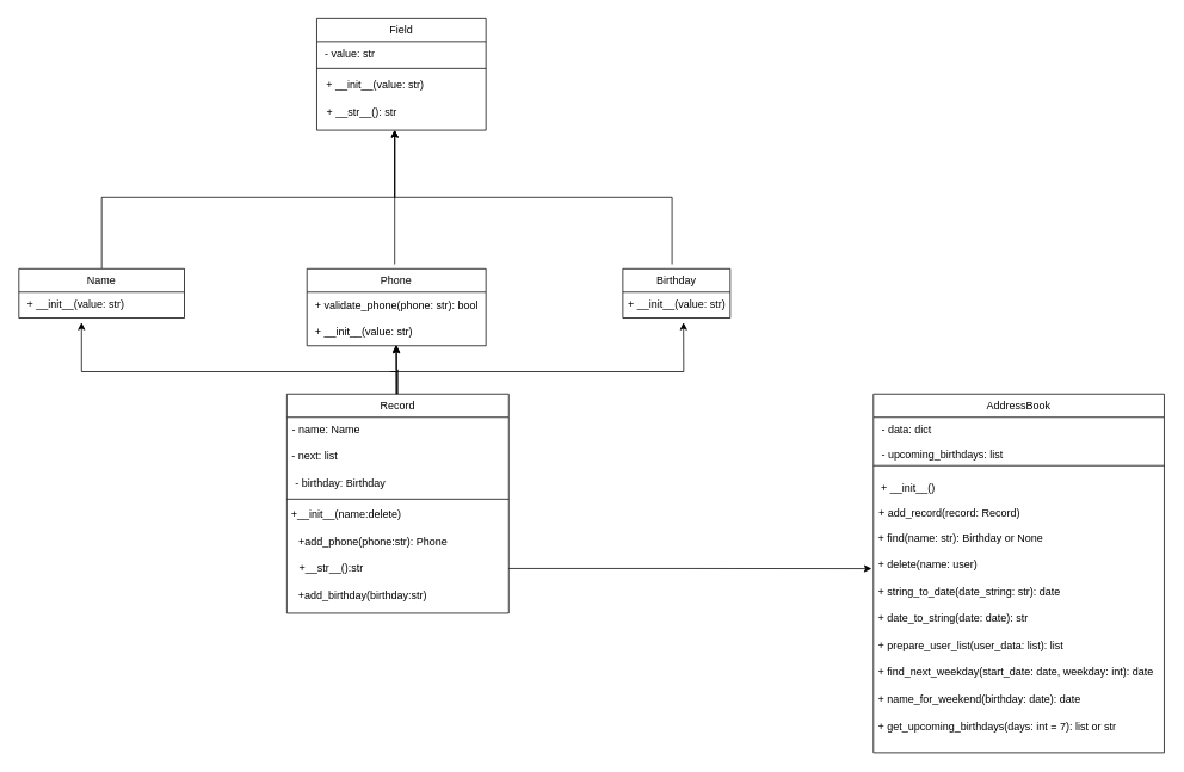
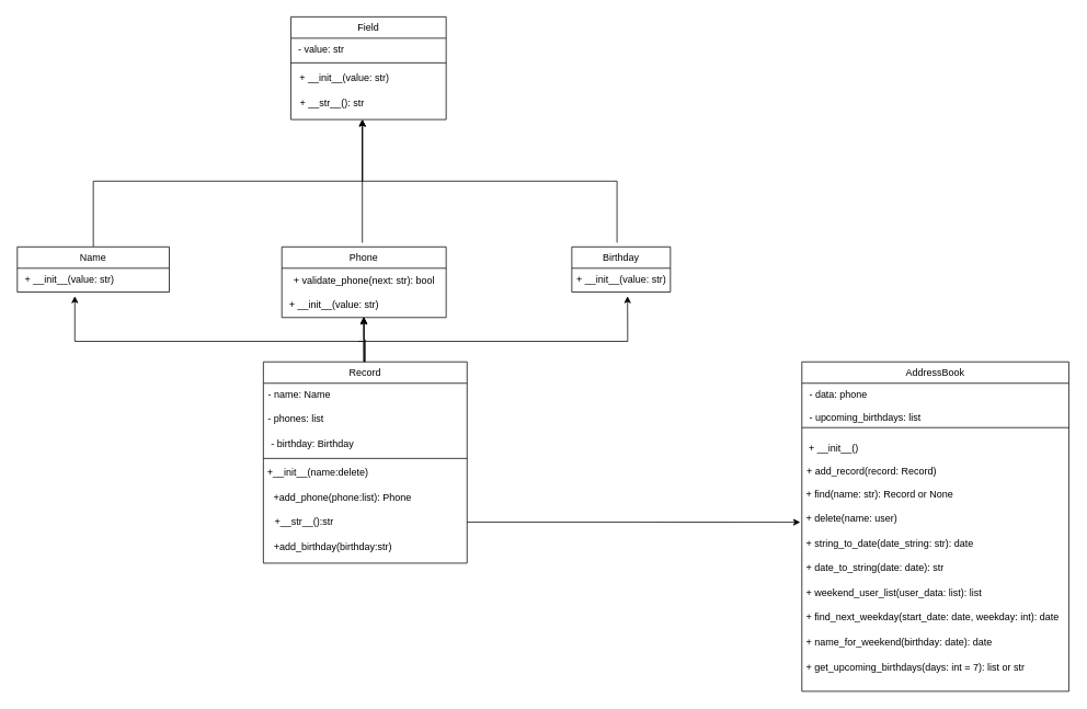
  <mxCell id="0" />
  <mxCell id="1" parent="0" />
  <mxCell id="2" value="AddressBook" style="swimlane;fontStyle=0;align=center;verticalAlign=top;childLayout=stackLayout;horizontal=1;startSize=26;horizontalStack=0;resizeParent=1;resizeLast=0;collapsible=1;marginBottom=0;rounded=0;shadow=0;strokeWidth=1;labelBackgroundColor=none;" vertex="1" parent="1"><mxGeometry x="975" y="440" width="325" height="401" as="geometry"><mxRectangle x="340" y="380" width="170" height="26" as="alternateBounds" /></mxGeometry></mxCell>
- <mxCell id="3" value=" - data: dict&#10;&#10; - upcoming_birthdays: list&#10;" style="text;align=left;verticalAlign=top;spacingLeft=4;spacingRight=4;overflow=hidden;rotatable=0;points=[[0,0.5],[1,0.5]];portConstraint=eastwest;labelBackgroundColor=none;" vertex="1" parent="2"><mxGeometry y="26" width="325" height="44" as="geometry" /></mxCell>
+ <mxCell id="3" value=" - data: phone&#10;&#10; - upcoming_birthdays: list&#10;" style="text;align=left;verticalAlign=top;spacingLeft=4;spacingRight=4;overflow=hidden;rotatable=0;points=[[0,0.5],[1,0.5]];portConstraint=eastwest;labelBackgroundColor=none;" vertex="1" parent="2"><mxGeometry y="26" width="325" height="44" as="geometry" /></mxCell>
  <mxCell id="4" value="" style="line;html=1;strokeWidth=1;align=left;verticalAlign=middle;spacingTop=-1;spacingLeft=3;spacingRight=3;rotatable=0;labelPosition=right;points=[];portConstraint=eastwest;labelBackgroundColor=none;" vertex="1" parent="2"><mxGeometry y="70" width="325" height="20" as="geometry" /></mxCell>
  <mxCell id="5" value="&amp;nbsp; + __init__()" style="text;html=1;align=left;verticalAlign=middle;resizable=0;points=[];autosize=1;strokeColor=none;fillColor=none;labelBackgroundColor=none;" vertex="1" parent="2"><mxGeometry y="90" width="325" height="30" as="geometry" /></mxCell>
  <mxCell id="6" value="+ add_record(record: Record)" style="text;align=left;verticalAlign=top;spacingLeft=4;spacingRight=4;overflow=hidden;rotatable=0;points=[[0,0.5],[1,0.5]];portConstraint=eastwest;labelBackgroundColor=none;" vertex="1" parent="2"><mxGeometry y="120" width="325" height="26" as="geometry" /></mxCell>
- <mxCell id="7" value="&amp;nbsp;+ find(name: str): Birthday or None" style="text;html=1;align=left;verticalAlign=middle;resizable=0;points=[];autosize=1;strokeColor=none;fillColor=none;labelBackgroundColor=none;" vertex="1" parent="2"><mxGeometry y="146" width="325" height="30" as="geometry" /></mxCell>
+ <mxCell id="7" value="&amp;nbsp;+ find(name: str): Record or None" style="text;html=1;align=left;verticalAlign=middle;resizable=0;points=[];autosize=1;strokeColor=none;fillColor=none;labelBackgroundColor=none;" vertex="1" parent="2"><mxGeometry y="146" width="325" height="30" as="geometry" /></mxCell>
  <mxCell id="8" value="&amp;nbsp;+ delete(name: user)" style="text;html=1;align=left;verticalAlign=middle;resizable=0;points=[];autosize=1;strokeColor=none;fillColor=none;labelBackgroundColor=none;" vertex="1" parent="2"><mxGeometry y="176" width="325" height="30" as="geometry" /></mxCell>
  <mxCell id="9" value="&amp;nbsp;+ string_to_date(date_string: str): date" style="text;html=1;align=left;verticalAlign=middle;resizable=0;points=[];autosize=1;strokeColor=none;fillColor=none;labelBackgroundColor=none;" vertex="1" parent="2"><mxGeometry y="206" width="325" height="30" as="geometry" /></mxCell>
  <mxCell id="10" value="&amp;nbsp;+ date_to_string(date: date): str" style="text;html=1;align=left;verticalAlign=middle;resizable=0;points=[];autosize=1;strokeColor=none;fillColor=none;labelBackgroundColor=none;" vertex="1" parent="2"><mxGeometry y="236" width="325" height="30" as="geometry" /></mxCell>
- <mxCell id="11" value="&amp;nbsp;+ prepare_user_list(user_data: list): list" style="text;html=1;align=left;verticalAlign=middle;resizable=0;points=[];autosize=1;strokeColor=none;fillColor=none;labelBackgroundColor=none;" vertex="1" parent="2"><mxGeometry y="266" width="325" height="30" as="geometry" /></mxCell>
+ <mxCell id="11" value="&amp;nbsp;+ weekend_user_list(user_data: list): list" style="text;html=1;align=left;verticalAlign=middle;resizable=0;points=[];autosize=1;strokeColor=none;fillColor=none;labelBackgroundColor=none;" vertex="1" parent="2"><mxGeometry y="266" width="325" height="30" as="geometry" /></mxCell>
  <mxCell id="12" value="&amp;nbsp;+ find_next_weekday(start_date: date, weekday: int): date" style="text;html=1;align=left;verticalAlign=middle;resizable=0;points=[];autosize=1;strokeColor=none;fillColor=none;labelBackgroundColor=none;" vertex="1" parent="2"><mxGeometry y="296" width="325" height="30" as="geometry" /></mxCell>
  <mxCell id="13" value="&amp;nbsp;+ name_for_weekend(birthday: date): date" style="text;html=1;align=left;verticalAlign=middle;resizable=0;points=[];autosize=1;strokeColor=none;fillColor=none;labelBackgroundColor=none;" vertex="1" parent="2"><mxGeometry y="326" width="325" height="30" as="geometry" /></mxCell>
  <mxCell id="14" value="&amp;nbsp;+ get_upcoming_birthdays(days: int = 7): list or str&lt;div style=&quot;padding: 0px; margin: 0px;&quot;&gt;&lt;br style=&quot;padding: 0px; margin: 0px;&quot;&gt;&lt;/div&gt;" style="text;html=1;align=left;verticalAlign=middle;resizable=0;points=[];autosize=1;strokeColor=none;fillColor=none;labelBackgroundColor=none;" vertex="1" parent="2"><mxGeometry y="356" width="325" height="45" as="geometry" /></mxCell>
  <mxCell id="15" style="rounded=0;orthogonalLoop=1;jettySize=auto;html=1;exitX=0.5;exitY=0;exitDx=0;exitDy=0;edgeStyle=elbowEdgeStyle;elbow=vertical;" edge="1" parent="1"><mxGeometry relative="1" as="geometry"><mxPoint x="440" y="145" as="targetPoint" /><mxPoint x="750" y="295" as="sourcePoint" /></mxGeometry></mxCell>
  <mxCell id="16" value="Birthday" style="swimlane;fontStyle=0;align=center;verticalAlign=top;childLayout=stackLayout;horizontal=1;startSize=26;horizontalStack=0;resizeParent=1;resizeLast=0;collapsible=1;marginBottom=0;rounded=0;shadow=0;strokeWidth=1;labelBackgroundColor=none;" vertex="1" parent="1"><mxGeometry x="695" y="300" width="120" height="55" as="geometry"><mxRectangle x="550" y="140" width="160" height="26" as="alternateBounds" /></mxGeometry></mxCell>
  <mxCell id="17" value="+ __init__(value: str)" style="text;align=left;verticalAlign=top;spacingLeft=4;spacingRight=4;overflow=hidden;rotatable=0;points=[[0,0.5],[1,0.5]];portConstraint=eastwest;labelBackgroundColor=none;" vertex="1" parent="16"><mxGeometry y="26" width="120" height="29" as="geometry" /></mxCell>
  <mxCell id="18" style="edgeStyle=orthogonalEdgeStyle;rounded=0;orthogonalLoop=1;jettySize=auto;html=1;" edge="1" parent="1"><mxGeometry relative="1" as="geometry"><mxPoint x="440" y="145" as="targetPoint" /><mxPoint x="440" y="295" as="sourcePoint" /></mxGeometry></mxCell>
  <mxCell id="19" value="Phone" style="swimlane;fontStyle=0;align=center;verticalAlign=top;childLayout=stackLayout;horizontal=1;startSize=26;horizontalStack=0;resizeParent=1;resizeLast=0;collapsible=1;marginBottom=0;rounded=0;shadow=0;strokeWidth=1;labelBackgroundColor=none;" vertex="1" parent="1"><mxGeometry x="342" y="300" width="200" height="86" as="geometry"><mxRectangle x="340" y="380" width="170" height="26" as="alternateBounds" /></mxGeometry></mxCell>
- <mxCell id="20" value="+ validate_phone(phone: str): bool" style="text;html=1;align=center;verticalAlign=middle;resizable=0;points=[];autosize=1;strokeColor=none;fillColor=none;labelBackgroundColor=none;" vertex="1" parent="19"><mxGeometry y="26" width="200" height="30" as="geometry" /></mxCell>
+ <mxCell id="20" value="+ validate_phone(next: str): bool" style="text;html=1;align=center;verticalAlign=middle;resizable=0;points=[];autosize=1;strokeColor=none;fillColor=none;labelBackgroundColor=none;" vertex="1" parent="19"><mxGeometry y="26" width="200" height="30" as="geometry" /></mxCell>
  <mxCell id="21" value="+ __init__(value: str)&amp;nbsp; &amp;nbsp; &amp;nbsp; &amp;nbsp; &amp;nbsp; &amp;nbsp; &amp;nbsp; &amp;nbsp; &amp;nbsp; &amp;nbsp; &amp;nbsp;&amp;nbsp;" style="text;html=1;align=center;verticalAlign=middle;resizable=0;points=[];autosize=1;strokeColor=none;fillColor=none;labelBackgroundColor=none;" vertex="1" parent="19"><mxGeometry y="56" width="200" height="30" as="geometry" /></mxCell>
  <mxCell id="22" style="rounded=0;orthogonalLoop=1;jettySize=auto;html=1;entryX=0.565;entryY=1.172;entryDx=0;entryDy=0;entryPerimeter=0;" edge="1" parent="1" target="17"><mxGeometry relative="1" as="geometry"><mxPoint x="770" y="410" as="targetPoint" /><mxPoint x="435" y="415" as="sourcePoint" /><Array as="points"><mxPoint x="763" y="415" /></Array></mxGeometry></mxCell>
  <mxCell id="23" style="edgeStyle=orthogonalEdgeStyle;rounded=0;orthogonalLoop=1;jettySize=auto;html=1;exitX=0.5;exitY=0;exitDx=0;exitDy=0;" edge="1" parent="1" source="26"><mxGeometry relative="1" as="geometry"><mxPoint x="90" y="360" as="targetPoint" /><Array as="points"><mxPoint x="442" y="415" /><mxPoint x="90" y="415" /></Array></mxGeometry></mxCell>
  <mxCell id="24" value="" style="edgeStyle=orthogonalEdgeStyle;rounded=0;orthogonalLoop=1;jettySize=auto;html=1;" edge="1" parent="1" source="26" target="21"><mxGeometry relative="1" as="geometry"><Array as="points"><mxPoint x="442" y="415" /><mxPoint x="442" y="415" /></Array></mxGeometry></mxCell>
  <mxCell id="25" value="" style="edgeStyle=orthogonalEdgeStyle;rounded=0;orthogonalLoop=1;jettySize=auto;html=1;" edge="1" parent="1" source="26" target="21"><mxGeometry relative="1" as="geometry" /></mxCell>
  <mxCell id="26" value="Record" style="swimlane;fontStyle=0;align=center;verticalAlign=top;childLayout=stackLayout;horizontal=1;startSize=26;horizontalStack=0;resizeParent=1;resizeLast=0;collapsible=1;marginBottom=0;rounded=0;shadow=0;strokeWidth=1;labelBackgroundColor=none;" vertex="1" parent="1"><mxGeometry x="319.5" y="440" width="248" height="245" as="geometry"><mxRectangle x="340" y="380" width="170" height="26" as="alternateBounds" /></mxGeometry></mxCell>
  <mxCell id="27" value="- name: Name" style="text;align=left;verticalAlign=top;spacingLeft=4;spacingRight=4;overflow=hidden;rotatable=0;points=[[0,0.5],[1,0.5]];portConstraint=eastwest;labelBackgroundColor=none;" vertex="1" parent="26"><mxGeometry y="26" width="248" height="29" as="geometry" /></mxCell>
- <mxCell id="28" value="&amp;nbsp;- next: list" style="text;html=1;align=left;verticalAlign=middle;resizable=0;points=[];autosize=1;strokeColor=none;fillColor=none;labelBackgroundColor=none;" vertex="1" parent="26"><mxGeometry y="55" width="248" height="30" as="geometry" /></mxCell>
+ <mxCell id="28" value="&amp;nbsp;- phones: list" style="text;html=1;align=left;verticalAlign=middle;resizable=0;points=[];autosize=1;strokeColor=none;fillColor=none;labelBackgroundColor=none;" vertex="1" parent="26"><mxGeometry y="55" width="248" height="30" as="geometry" /></mxCell>
  <mxCell id="29" value="- birthday: Birthday&amp;nbsp; &amp;nbsp; &amp;nbsp; &amp;nbsp; &amp;nbsp; &amp;nbsp; &amp;nbsp; &amp;nbsp; &amp;nbsp; &amp;nbsp; &amp;nbsp; &amp;nbsp; &amp;nbsp; &amp;nbsp; &amp;nbsp; &amp;nbsp; &amp;nbsp; &amp;nbsp; &amp;nbsp; &amp;nbsp;" style="text;html=1;align=center;verticalAlign=middle;resizable=0;points=[];autosize=1;strokeColor=none;fillColor=none;labelBackgroundColor=none;" vertex="1" parent="26"><mxGeometry y="85" width="248" height="30" as="geometry" /></mxCell>
  <mxCell id="30" value="" style="line;html=1;strokeWidth=1;align=left;verticalAlign=middle;spacingTop=-1;spacingLeft=3;spacingRight=3;rotatable=0;labelPosition=right;points=[];portConstraint=eastwest;labelBackgroundColor=none;" vertex="1" parent="26"><mxGeometry y="115" width="248" height="5" as="geometry" /></mxCell>
  <mxCell id="31" value="+__init__(name:delete)&amp;nbsp; &amp;nbsp; &amp;nbsp; &amp;nbsp; &amp;nbsp; &amp;nbsp; &amp;nbsp; &amp;nbsp; &amp;nbsp; &amp;nbsp; &amp;nbsp; &amp;nbsp; &amp;nbsp; &amp;nbsp; &amp;nbsp; &amp;nbsp; &amp;nbsp; &amp;nbsp;" style="text;html=1;align=center;verticalAlign=middle;resizable=0;points=[];autosize=1;strokeColor=none;fillColor=none;labelBackgroundColor=none;" vertex="1" parent="26"><mxGeometry y="120" width="248" height="30" as="geometry" /></mxCell>
- <mxCell id="32" value="+add_phone(phone:str): Phone&amp;nbsp; &amp;nbsp; &amp;nbsp; &amp;nbsp; &amp;nbsp; &amp;nbsp; &amp;nbsp; &amp;nbsp; &amp;nbsp;" style="text;html=1;align=center;verticalAlign=middle;resizable=0;points=[];autosize=1;strokeColor=none;fillColor=none;labelBackgroundColor=none;" vertex="1" parent="26"><mxGeometry y="150" width="248" height="30" as="geometry" /></mxCell>
+ <mxCell id="32" value="+add_phone(phone:list): Phone&amp;nbsp; &amp;nbsp; &amp;nbsp; &amp;nbsp; &amp;nbsp; &amp;nbsp; &amp;nbsp; &amp;nbsp; &amp;nbsp;" style="text;html=1;align=center;verticalAlign=middle;resizable=0;points=[];autosize=1;strokeColor=none;fillColor=none;labelBackgroundColor=none;" vertex="1" parent="26"><mxGeometry y="150" width="248" height="30" as="geometry" /></mxCell>
  <mxCell id="33" value="+__str__():str&amp;nbsp; &amp;nbsp; &amp;nbsp; &amp;nbsp; &amp;nbsp; &amp;nbsp; &amp;nbsp; &amp;nbsp; &amp;nbsp; &amp;nbsp; &amp;nbsp; &amp;nbsp; &amp;nbsp; &amp;nbsp; &amp;nbsp; &amp;nbsp; &amp;nbsp; &amp;nbsp; &amp;nbsp; &amp;nbsp; &amp;nbsp; &amp;nbsp; &amp;nbsp;" style="text;html=1;align=center;verticalAlign=middle;resizable=0;points=[];autosize=1;strokeColor=none;fillColor=none;labelBackgroundColor=none;" vertex="1" parent="26"><mxGeometry y="180" width="248" height="30" as="geometry" /></mxCell>
  <mxCell id="34" value="+add_birthday(birthday:str)&amp;nbsp; &amp;nbsp; &amp;nbsp; &amp;nbsp; &amp;nbsp; &amp;nbsp; &amp;nbsp; &amp;nbsp; &amp;nbsp; &amp;nbsp; &amp;nbsp; &amp;nbsp;&amp;nbsp;" style="text;html=1;align=center;verticalAlign=middle;resizable=0;points=[];autosize=1;strokeColor=none;fillColor=none;labelBackgroundColor=none;" vertex="1" parent="26"><mxGeometry y="210" width="248" height="30" as="geometry" /></mxCell>
  <mxCell id="35" style="rounded=0;orthogonalLoop=1;jettySize=auto;html=1;elbow=vertical;edgeStyle=elbowEdgeStyle;" edge="1" parent="1" source="36"><mxGeometry relative="1" as="geometry"><mxPoint x="440" y="145" as="targetPoint" /><Array as="points"><mxPoint x="425" y="220" /><mxPoint x="325" y="230" /><mxPoint x="440" y="155" /><mxPoint x="435" y="230" /></Array></mxGeometry></mxCell>
  <mxCell id="36" value="Name" style="swimlane;fontStyle=0;align=center;verticalAlign=top;childLayout=stackLayout;horizontal=1;startSize=26;horizontalStack=0;resizeParent=1;resizeLast=0;collapsible=1;marginBottom=0;rounded=0;shadow=0;strokeWidth=1;labelBackgroundColor=none;" vertex="1" parent="1"><mxGeometry x="20" y="300" width="185" height="55" as="geometry"><mxRectangle x="340" y="380" width="170" height="26" as="alternateBounds" /></mxGeometry></mxCell>
  <mxCell id="37" value=" + __init__(value: str)" style="text;align=left;verticalAlign=top;spacingLeft=4;spacingRight=4;overflow=hidden;rotatable=0;points=[[0,0.5],[1,0.5]];portConstraint=eastwest;labelBackgroundColor=none;" vertex="1" parent="36"><mxGeometry y="26" width="185" height="26" as="geometry" /></mxCell>
  <mxCell id="38" value="Field" style="swimlane;fontStyle=0;align=center;verticalAlign=top;childLayout=stackLayout;horizontal=1;startSize=26;horizontalStack=0;resizeParent=1;resizeLast=0;collapsible=1;marginBottom=0;rounded=0;shadow=0;strokeWidth=1;labelBackgroundColor=none;" vertex="1" parent="1"><mxGeometry x="353" y="20" width="189" height="125" as="geometry"><mxRectangle x="340" y="380" width="170" height="26" as="alternateBounds" /></mxGeometry></mxCell>
  <mxCell id="39" value=" - value: str" style="text;align=left;verticalAlign=top;spacingLeft=4;spacingRight=4;overflow=hidden;rotatable=0;points=[[0,0.5],[1,0.5]];portConstraint=eastwest;labelBackgroundColor=none;" vertex="1" parent="38"><mxGeometry y="26" width="189" height="26" as="geometry" /></mxCell>
  <mxCell id="40" value="" style="line;html=1;strokeWidth=1;align=left;verticalAlign=middle;spacingTop=-1;spacingLeft=3;spacingRight=3;rotatable=0;labelPosition=right;points=[];portConstraint=eastwest;labelBackgroundColor=none;" vertex="1" parent="38"><mxGeometry y="52" width="189" height="8" as="geometry" /></mxCell>
  <mxCell id="41" value="+ __init__(value: str)&amp;nbsp; &amp;nbsp; &amp;nbsp; &amp;nbsp; &amp;nbsp; &amp;nbsp; &amp;nbsp; &amp;nbsp; &amp;nbsp;&amp;nbsp;" style="text;html=1;align=center;verticalAlign=middle;resizable=0;points=[];autosize=1;strokeColor=none;fillColor=none;labelBackgroundColor=none;" vertex="1" parent="38"><mxGeometry y="60" width="189" height="30" as="geometry" /></mxCell>
  <mxCell id="42" value="+ __str__(): str&amp;nbsp; &amp;nbsp; &amp;nbsp; &amp;nbsp; &amp;nbsp; &amp;nbsp; &amp;nbsp; &amp;nbsp; &amp;nbsp; &amp;nbsp; &amp;nbsp; &amp;nbsp; &amp;nbsp; &amp;nbsp;" style="text;html=1;align=center;verticalAlign=middle;resizable=0;points=[];autosize=1;strokeColor=none;fillColor=none;labelBackgroundColor=none;" vertex="1" parent="38"><mxGeometry y="90" width="189" height="30" as="geometry" /></mxCell>
  <mxCell id="43" style="rounded=0;orthogonalLoop=1;jettySize=auto;html=1;exitX=0.5;exitY=0;exitDx=0;exitDy=0;" edge="1" parent="1"><mxGeometry relative="1" as="geometry"><mxPoint x="442.1" y="440" as="sourcePoint" /><mxPoint x="441.6" y="385" as="targetPoint" /></mxGeometry></mxCell>
  <mxCell id="44" style="edgeStyle=orthogonalEdgeStyle;rounded=0;orthogonalLoop=1;jettySize=auto;html=1;entryX=-0.006;entryY=0.64;entryDx=0;entryDy=0;entryPerimeter=0;" edge="1" parent="1" source="33" target="8"><mxGeometry relative="1" as="geometry" /></mxCell>
